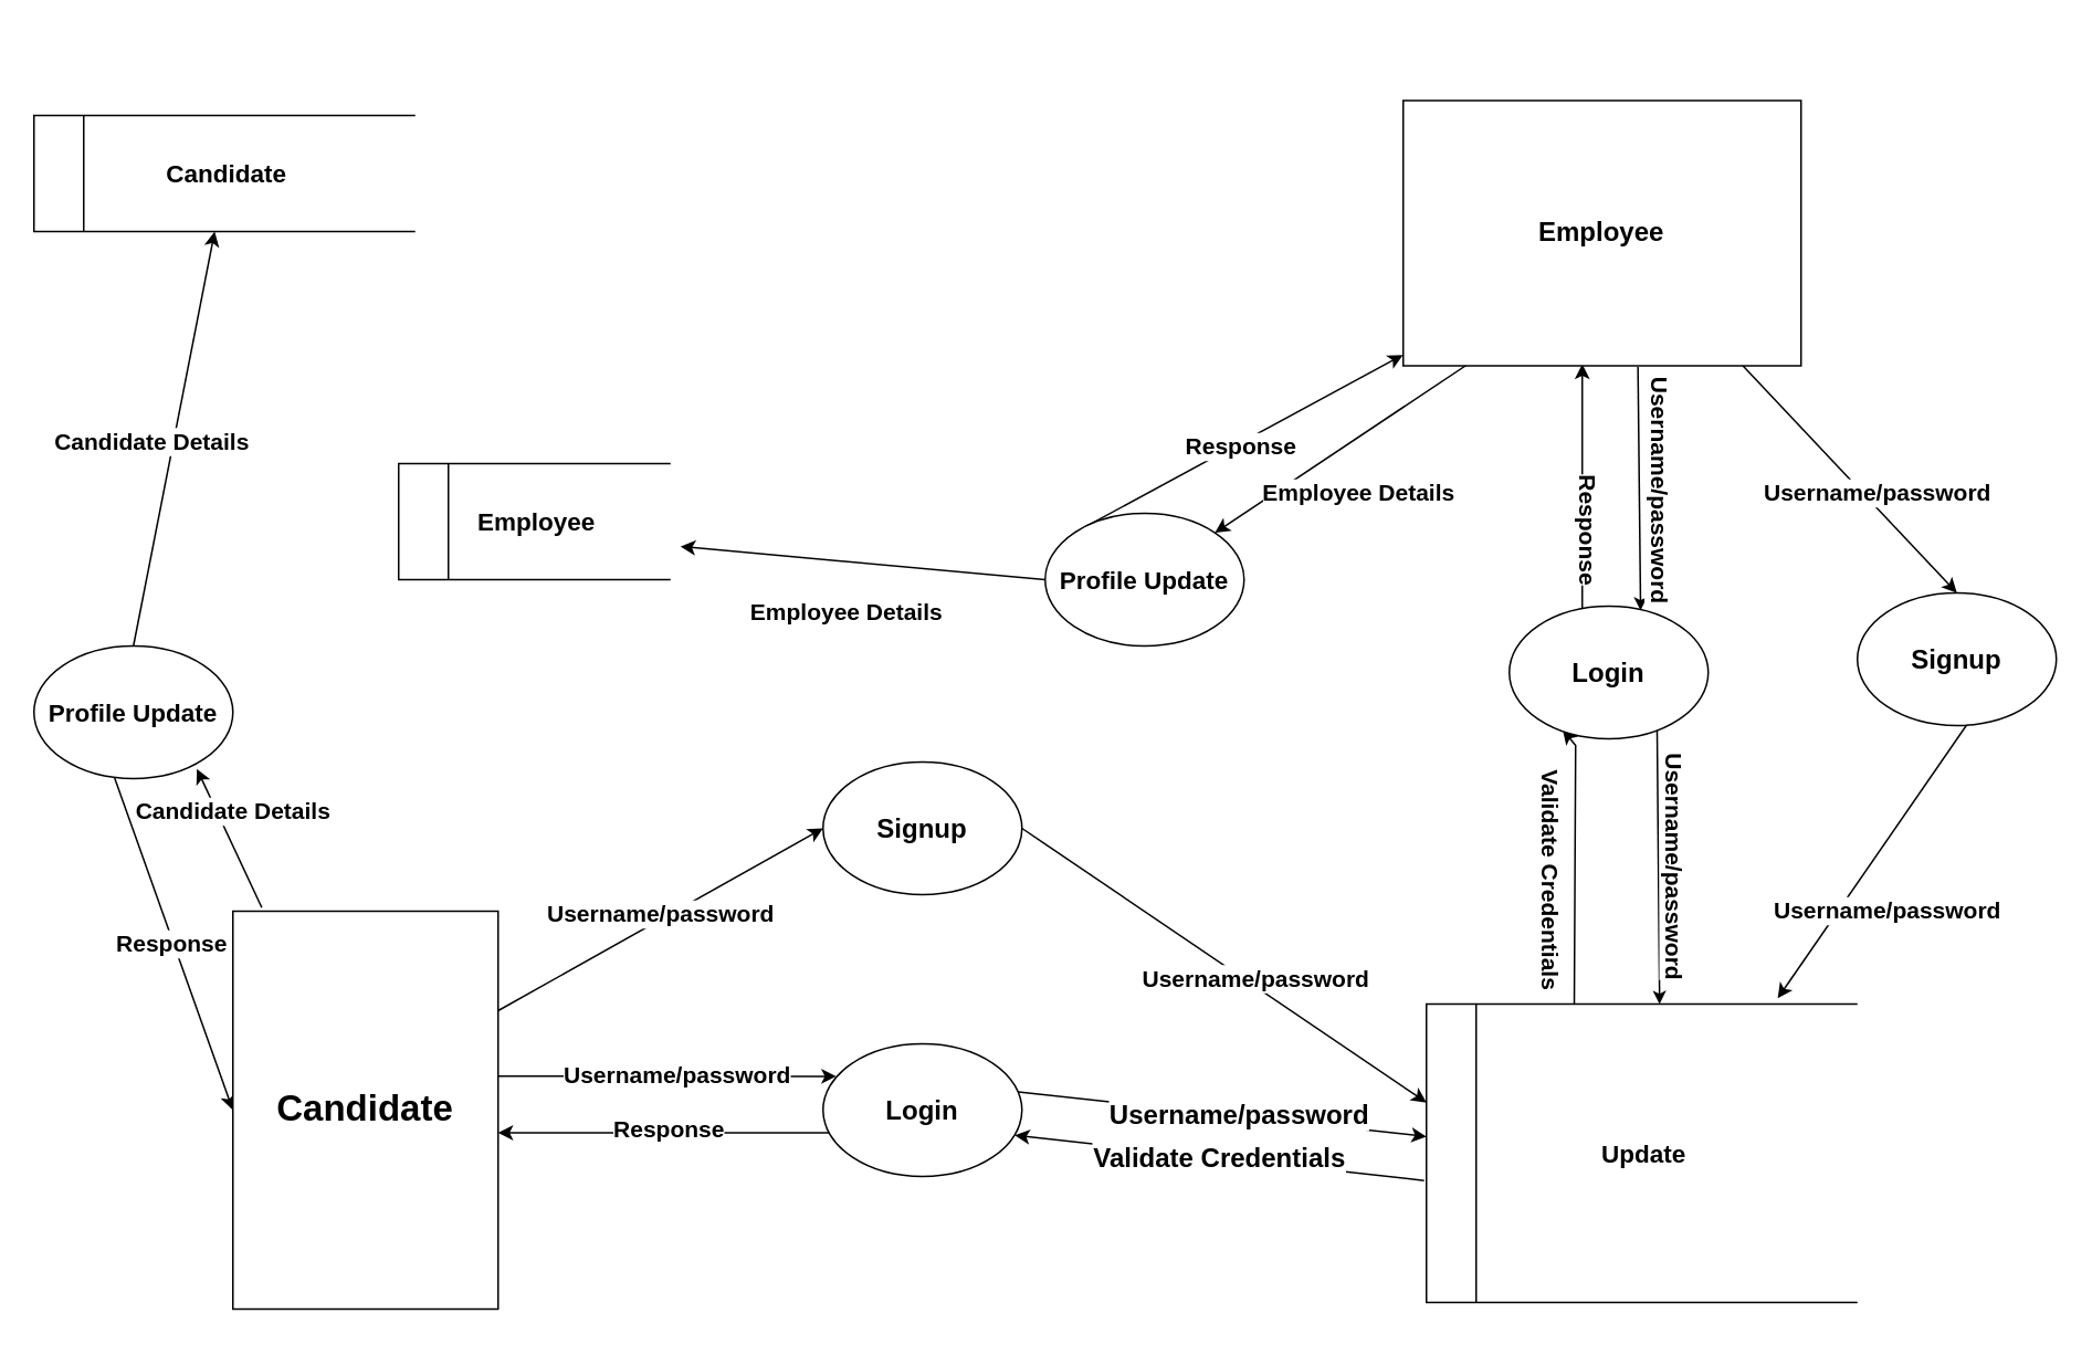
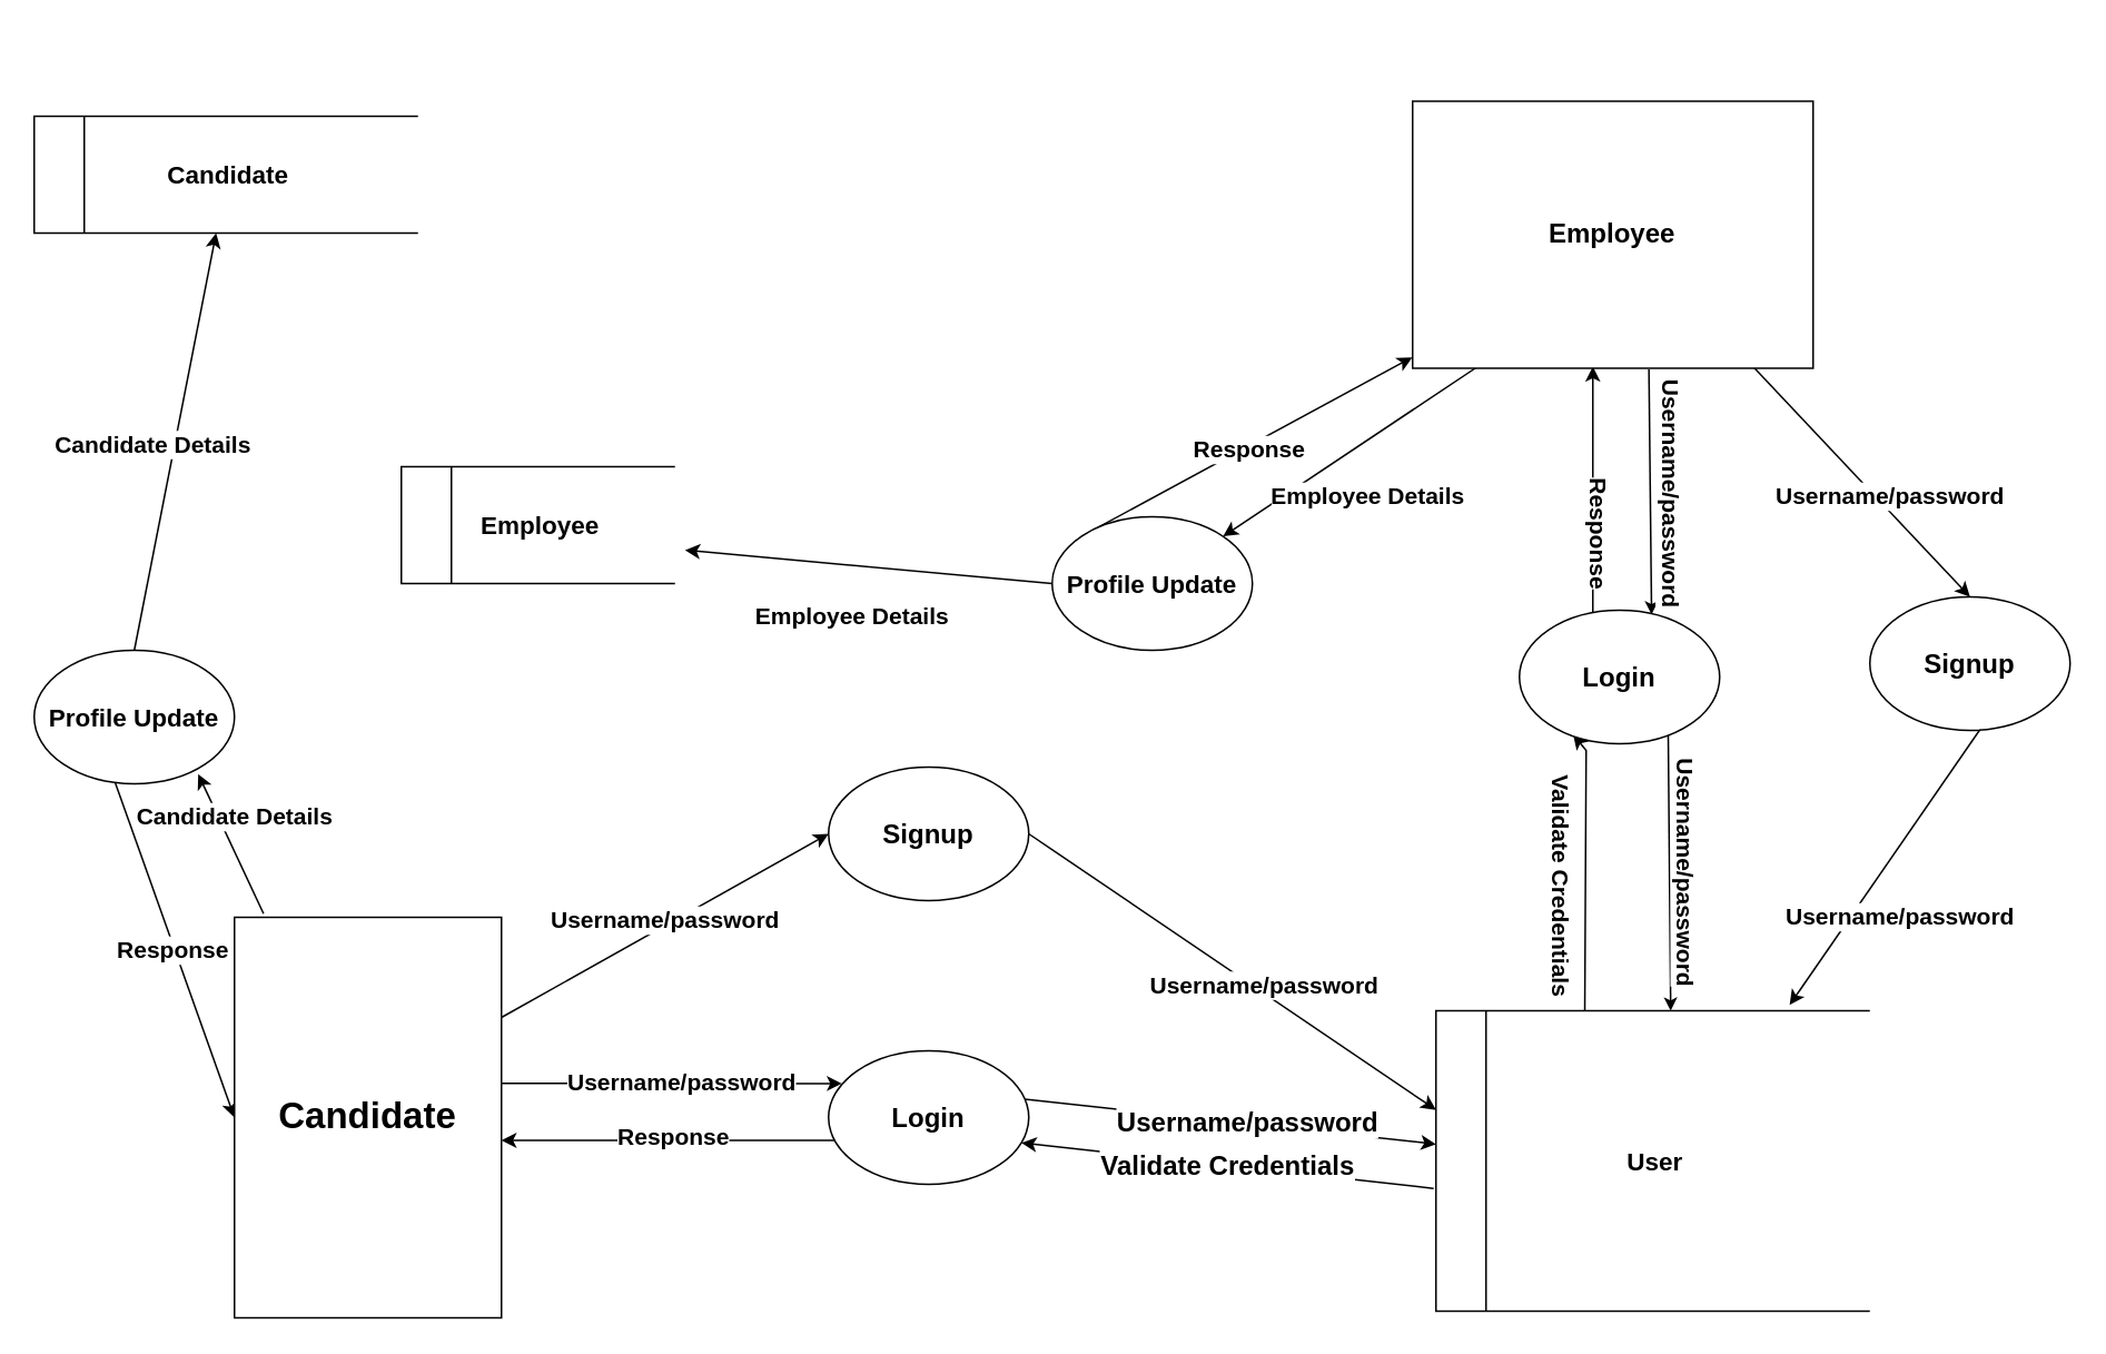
  <mxCell id="0" />
  <mxCell id="1" parent="0" />
  <mxCell id="2" value="Username/password" style="endArrow=classic;html=1;rounded=0;fontSize=14;exitX=1;exitY=0.25;exitDx=0;exitDy=0;align=center;labelPosition=right;verticalLabelPosition=bottom;verticalAlign=top;textDirection=rtl;fontStyle=1;entryX=0;entryY=0.5;entryDx=0;entryDy=0;" edge="1" parent="1" source="32" target="30"><mxGeometry x="0.077" y="16" width="50" height="50" relative="1" as="geometry"><mxPoint x="370" y="679" as="sourcePoint" /><mxPoint x="190" y="529" as="targetPoint" /><mxPoint as="offset" /></mxGeometry></mxCell>
  <mxCell id="3" value="Username/password" style="endArrow=classic;html=1;rounded=0;fontSize=14;exitX=1;exitY=0.423;exitDx=0;exitDy=0;align=center;labelPosition=right;verticalLabelPosition=bottom;verticalAlign=top;textDirection=rtl;entryX=0.092;entryY=0.27;entryDx=0;entryDy=0;entryPerimeter=0;exitPerimeter=0;fontStyle=1" edge="1" parent="1"><mxGeometry x="0.077" y="16" width="50" height="50" relative="1" as="geometry"><mxPoint x="297" y="648.52" as="sourcePoint" /><mxPoint x="504.04" y="648.6" as="targetPoint" /><mxPoint as="offset" /></mxGeometry></mxCell>
  <mxCell id="4" value="Candidate Details" style="endArrow=classic;html=1;rounded=0;fontSize=14;align=center;labelPosition=center;verticalLabelPosition=middle;verticalAlign=middle;textDirection=rtl;exitX=0.109;exitY=-0.009;exitDx=0;exitDy=0;fontStyle=1;exitPerimeter=0;entryX=0.819;entryY=0.927;entryDx=0;entryDy=0;entryPerimeter=0;" edge="1" parent="1" source="32" target="31"><mxGeometry x="0.294" y="-9" width="50" height="50" relative="1" as="geometry"><mxPoint x="300" y="689" as="sourcePoint" /><mxPoint x="610" y="679" as="targetPoint" /><mxPoint as="offset" /></mxGeometry></mxCell>
  <mxCell id="5" value="" style="endArrow=classic;html=1;rounded=0;exitX=0.07;exitY=0.67;exitDx=0;exitDy=0;exitPerimeter=0;entryX=1;entryY=0.557;entryDx=0;entryDy=0;entryPerimeter=0;" edge="1" parent="1" source="29" target="32"><mxGeometry width="50" height="50" relative="1" as="geometry"><mxPoint x="603.12" y="683.36" as="sourcePoint" /><mxPoint x="290" y="683" as="targetPoint" /></mxGeometry></mxCell>
  <mxCell id="6" value="Response" style="edgeLabel;html=1;align=center;verticalAlign=middle;resizable=0;points=[];fontStyle=1;fontSize=14;" vertex="1" connectable="0" parent="5"><mxGeometry x="-0.001" y="-2" relative="1" as="geometry"><mxPoint as="offset" /></mxGeometry></mxCell>
  <mxCell id="7" value="" style="endArrow=classic;html=1;rounded=0;exitX=0.4;exitY=0.972;exitDx=0;exitDy=0;exitPerimeter=0;entryX=0;entryY=0.5;entryDx=0;entryDy=0;" edge="1" parent="1" source="31" target="32"><mxGeometry width="50" height="50" relative="1" as="geometry"><mxPoint x="502.96" y="863" as="sourcePoint" /><mxPoint x="299.96" y="767.64" as="targetPoint" /></mxGeometry></mxCell>
  <mxCell id="8" value="Response" style="edgeLabel;html=1;align=center;verticalAlign=middle;resizable=0;points=[];fontStyle=1;fontSize=14;" vertex="1" connectable="0" parent="7"><mxGeometry x="-0.001" y="-2" relative="1" as="geometry"><mxPoint as="offset" /></mxGeometry></mxCell>
  <mxCell id="9" value="Username/password" style="endArrow=classic;html=1;rounded=0;fontSize=16;align=center;labelPosition=right;verticalLabelPosition=bottom;verticalAlign=top;textDirection=rtl;fontStyle=1;exitX=0.968;exitY=0.36;exitDx=0;exitDy=0;exitPerimeter=0;entryX=0;entryY=0.444;entryDx=0;entryDy=0;entryPerimeter=0;" edge="1" parent="1" source="29" target="28"><mxGeometry x="0.077" y="16" width="50" height="50" relative="1" as="geometry"><mxPoint x="710" y="679" as="sourcePoint" /><mxPoint x="510" y="661" as="targetPoint" /><mxPoint as="offset" /></mxGeometry></mxCell>
  <mxCell id="10" value="Validate Credentials" style="endArrow=classic;html=1;rounded=0;exitX=-0.013;exitY=0.608;exitDx=0;exitDy=0;exitPerimeter=0;entryX=0.997;entryY=0.615;entryDx=0;entryDy=0;entryPerimeter=0;fontSize=16;fontStyle=1" edge="1" parent="1"><mxGeometry width="50" height="50" relative="1" as="geometry"><mxPoint x="858.62" y="711.44" as="sourcePoint" /><mxPoint x="611.64" y="684.2" as="targetPoint" /></mxGeometry></mxCell>
  <mxCell id="11" value="Username/password" style="endArrow=classic;html=1;rounded=0;fontSize=14;exitX=1;exitY=0.5;exitDx=0;exitDy=0;align=center;labelPosition=right;verticalLabelPosition=bottom;verticalAlign=top;textDirection=rtl;entryX=0;entryY=0.33;entryDx=0;entryDy=0;entryPerimeter=0;fontStyle=1" edge="1" parent="1" source="30" target="28"><mxGeometry x="0.077" y="16" width="50" height="50" relative="1" as="geometry"><mxPoint x="560" y="534" as="sourcePoint" /><mxPoint x="760" y="534" as="targetPoint" /><mxPoint as="offset" /></mxGeometry></mxCell>
  <mxCell id="12" value="Candidate Details" style="endArrow=classic;html=1;rounded=0;fontSize=14;align=center;labelPosition=right;verticalLabelPosition=bottom;verticalAlign=top;textDirection=rtl;fontStyle=1;exitX=0.5;exitY=0;exitDx=0;exitDy=0;entryX=0.474;entryY=1.001;entryDx=0;entryDy=0;entryPerimeter=0;" edge="1" parent="1" source="31" target="33"><mxGeometry x="0.077" y="16" width="50" height="50" relative="1" as="geometry"><mxPoint x="606.377" y="832.094" as="sourcePoint" /><mxPoint x="140" y="269" as="targetPoint" /><mxPoint as="offset" /></mxGeometry></mxCell>
  <mxCell id="13" value="Username/password" style="endArrow=classic;html=1;rounded=0;fontSize=14;align=center;labelPosition=right;verticalLabelPosition=bottom;verticalAlign=top;textDirection=rtl;fontStyle=1;entryX=0.5;entryY=0;entryDx=0;entryDy=0;movable=1;resizable=1;rotatable=1;deletable=1;editable=1;locked=0;connectable=1;" edge="1" parent="1" target="27"><mxGeometry x="0.077" y="16" width="50" height="50" relative="1" as="geometry"><mxPoint x="1050" y="219" as="sourcePoint" /><mxPoint x="320" y="9" as="targetPoint" /><mxPoint as="offset" /></mxGeometry></mxCell>
  <mxCell id="14" value="Username/password" style="endArrow=classic;html=1;rounded=0;fontSize=14;exitX=-0.004;exitY=0.59;exitDx=0;exitDy=0;align=center;labelPosition=center;verticalLabelPosition=middle;verticalAlign=middle;textDirection=vertical-rl;entryX=0.66;entryY=0.032;entryDx=0;entryDy=0;entryPerimeter=0;exitPerimeter=0;fontStyle=1;movable=1;resizable=1;rotatable=1;deletable=1;editable=1;locked=0;connectable=1;endSize=5;" edge="1" parent="1" source="24" target="26"><mxGeometry x="0.341" y="11" width="50" height="50" relative="1" as="geometry"><mxPoint x="988.48" y="239" as="sourcePoint" /><mxPoint x="989.8" y="402.28" as="targetPoint" /><mxPoint as="offset" /></mxGeometry></mxCell>
  <mxCell id="15" value="Employee Details" style="endArrow=classic;html=1;rounded=0;fontSize=14;align=center;labelPosition=right;verticalLabelPosition=bottom;verticalAlign=top;textDirection=rtl;fontStyle=1;movable=1;resizable=1;rotatable=1;deletable=1;editable=1;locked=0;connectable=1;" edge="1" parent="1" target="25"><mxGeometry x="0.077" y="16" width="50" height="50" relative="1" as="geometry"><mxPoint x="900" y="209" as="sourcePoint" /><mxPoint x="740" y="159" as="targetPoint" /><mxPoint as="offset" /></mxGeometry></mxCell>
  <mxCell id="16" value="" style="endArrow=classic;html=1;rounded=0;movable=1;resizable=1;rotatable=1;deletable=1;editable=1;locked=0;connectable=1;" edge="1" parent="1"><mxGeometry width="50" height="50" relative="1" as="geometry"><mxPoint x="954" y="416" as="sourcePoint" /><mxPoint x="954" y="219" as="targetPoint" /></mxGeometry></mxCell>
  <mxCell id="17" value="Response" style="edgeLabel;html=1;align=center;verticalAlign=middle;resizable=0;points=[];fontStyle=1;fontSize=14;textDirection=vertical-rl;movable=0;rotatable=0;deletable=0;editable=0;locked=1;connectable=0;" vertex="1" connectable="0" parent="16"><mxGeometry x="-0.001" y="-2" relative="1" as="geometry"><mxPoint as="offset" /></mxGeometry></mxCell>
  <mxCell id="18" value="" style="endArrow=classic;html=1;rounded=0;exitX=0;exitY=0;exitDx=0;exitDy=0;movable=1;resizable=1;rotatable=1;deletable=1;editable=1;locked=0;connectable=1;entryX=0.041;entryY=-0.005;entryDx=0;entryDy=0;entryPerimeter=0;" edge="1" parent="1" source="25"><mxGeometry width="50" height="50" relative="1" as="geometry"><mxPoint x="734.24" y="347.36" as="sourcePoint" /><mxPoint x="845.8" y="213.44" as="targetPoint" /></mxGeometry></mxCell>
  <mxCell id="19" value="Response" style="edgeLabel;html=1;align=center;verticalAlign=middle;resizable=0;points=[];fontStyle=1;fontSize=14;movable=0;rotatable=0;deletable=0;editable=0;locked=1;connectable=0;" vertex="1" connectable="0" parent="18"><mxGeometry x="-0.001" y="-2" relative="1" as="geometry"><mxPoint as="offset" /></mxGeometry></mxCell>
  <mxCell id="20" value="Username/password" style="endArrow=classic;html=1;rounded=0;fontSize=14;exitX=0.556;exitY=0.981;exitDx=0;exitDy=0;align=center;labelPosition=right;verticalLabelPosition=bottom;verticalAlign=top;textDirection=rtl;entryX=0.815;entryY=-0.019;entryDx=0;entryDy=0;entryPerimeter=0;fontStyle=1;exitPerimeter=0;" edge="1" parent="1" source="27" target="28"><mxGeometry x="0.077" y="16" width="50" height="50" relative="1" as="geometry"><mxPoint x="626" y="509" as="sourcePoint" /><mxPoint x="870" y="648" as="targetPoint" /><mxPoint as="offset" /></mxGeometry></mxCell>
  <mxCell id="21" value="Username/password" style="endArrow=classic;html=1;rounded=0;fontSize=14;exitX=0.743;exitY=0.932;exitDx=0;exitDy=0;align=center;labelPosition=right;verticalLabelPosition=bottom;verticalAlign=middle;textDirection=vertical-lr;entryX=0.541;entryY=0;entryDx=0;entryDy=0;entryPerimeter=0;fontStyle=1;exitPerimeter=0;strokeColor=default;fontFamily=Helvetica;fontColor=default;labelBackgroundColor=default;endSize=5;" edge="1" parent="1" source="26" target="28"><mxGeometry x="0.3" y="9" width="50" height="50" relative="1" as="geometry"><mxPoint x="1200" y="436" as="sourcePoint" /><mxPoint x="1111" y="588" as="targetPoint" /><mxPoint as="offset" /></mxGeometry></mxCell>
  <mxCell id="22" value="Validate Credentials" style="endArrow=classic;html=1;rounded=0;exitX=0.343;exitY=-0.002;exitDx=0;exitDy=0;exitPerimeter=0;entryX=0.268;entryY=0.929;entryDx=0;entryDy=0;entryPerimeter=0;fontSize=14;fontStyle=1;textDirection=vertical-rl;spacing=5;labelPosition=left;verticalLabelPosition=middle;align=right;verticalAlign=middle;" edge="1" parent="1" source="28" target="26"><mxGeometry x="-0.409" y="2" width="50" height="50" relative="1" as="geometry"><mxPoint x="867" y="717" as="sourcePoint" /><mxPoint x="619.64" y="697.2" as="targetPoint" /><Array as="points"><mxPoint x="950" y="449" /></Array><mxPoint as="offset" /></mxGeometry></mxCell>
  <mxCell id="23" value="Employee Details" style="endArrow=classic;html=1;rounded=0;fontSize=14;align=center;labelPosition=right;verticalLabelPosition=bottom;verticalAlign=top;textDirection=rtl;fontStyle=1;movable=1;resizable=1;rotatable=1;deletable=1;editable=1;locked=0;connectable=1;exitX=0;exitY=0.5;exitDx=0;exitDy=0;" edge="1" parent="1" source="25"><mxGeometry x="0.077" y="16" width="50" height="50" relative="1" as="geometry"><mxPoint x="781.225" y="418.414" as="sourcePoint" /><mxPoint x="410" y="329" as="targetPoint" /><mxPoint as="offset" /></mxGeometry></mxCell>
  <mxCell id="24" value="Employee" style="rounded=0;whiteSpace=wrap;html=1;rotation=-90;labelPosition=center;verticalLabelPosition=middle;align=center;verticalAlign=middle;fontStyle=1;fontSize=16;textDirection=vertical-rl;" vertex="1" parent="1"><mxGeometry x="886" y="20" width="160" height="240" as="geometry" /></mxCell>
  <mxCell id="25" value="Profile Update" style="ellipse;whiteSpace=wrap;html=1;fontSize=15;movable=1;resizable=1;rotatable=1;deletable=1;editable=1;locked=0;connectable=1;fontStyle=1" vertex="1" parent="1"><mxGeometry x="630" y="309" width="120" height="80" as="geometry" /></mxCell>
  <mxCell id="26" value="Login" style="ellipse;whiteSpace=wrap;html=1;fontSize=16;fontStyle=1" vertex="1" parent="1"><mxGeometry x="910" y="365" width="120" height="80" as="geometry" /></mxCell>
  <mxCell id="27" value="Signup" style="ellipse;whiteSpace=wrap;html=1;fontSize=16;fontStyle=1" vertex="1" parent="1"><mxGeometry x="1120" y="357" width="120" height="80" as="geometry" /></mxCell>
- <mxCell id="28" value="Update" style="html=1;dashed=0;whiteSpace=wrap;shape=mxgraph.dfd.dataStoreID;align=center;spacingLeft=3;points=[[0,0],[0.5,0],[1,0],[0,0.5],[1,0.5],[0,1],[0.5,1],[1,1]];fontSize=15;fontStyle=1" vertex="1" parent="1"><mxGeometry x="860" y="605" width="260" height="180" as="geometry" /></mxCell>
+ <mxCell id="28" value="User" style="html=1;dashed=0;whiteSpace=wrap;shape=mxgraph.dfd.dataStoreID;align=center;spacingLeft=3;points=[[0,0],[0.5,0],[1,0],[0,0.5],[1,0.5],[0,1],[0.5,1],[1,1]];fontSize=15;fontStyle=1" vertex="1" parent="1"><mxGeometry x="860" y="605" width="260" height="180" as="geometry" /></mxCell>
  <mxCell id="29" value="Login" style="ellipse;whiteSpace=wrap;html=1;fontSize=16;fontStyle=1" vertex="1" parent="1"><mxGeometry x="496" y="629" width="120" height="80" as="geometry" /></mxCell>
  <mxCell id="30" value="Signup" style="ellipse;whiteSpace=wrap;html=1;fontSize=16;fontStyle=1" vertex="1" parent="1"><mxGeometry x="496" y="459" width="120" height="80" as="geometry" /></mxCell>
  <mxCell id="31" value="Profile Update" style="ellipse;whiteSpace=wrap;html=1;fontSize=15;movable=1;resizable=1;rotatable=1;deletable=1;editable=1;locked=0;connectable=1;fontStyle=1" vertex="1" parent="1"><mxGeometry x="20" y="389" width="120" height="80" as="geometry" /></mxCell>
  <mxCell id="32" value="&lt;font style=&quot;font-size: 22px;&quot;&gt;Candidate&lt;/font&gt;" style="rounded=0;whiteSpace=wrap;html=1;fontStyle=1" vertex="1" parent="1"><mxGeometry x="140" y="549" width="160" height="240" as="geometry" /></mxCell>
  <mxCell id="33" value="Candidate" style="html=1;dashed=0;whiteSpace=wrap;shape=mxgraph.dfd.dataStoreID;align=center;spacingLeft=3;points=[[0,0],[0.5,0],[1,0],[0,0.5],[1,0.5],[0,1],[0.5,1],[1,1]];fontSize=15;fontStyle=1" vertex="1" parent="1"><mxGeometry x="20" y="69" width="230" height="70" as="geometry" /></mxCell>
  <mxCell id="34" value="Employee" style="html=1;dashed=0;whiteSpace=wrap;shape=mxgraph.dfd.dataStoreID;align=center;spacingLeft=3;points=[[0,0],[0.5,0],[1,0],[0,0.5],[1,0.5],[0,1],[0.5,1],[1,1]];fontSize=15;fontStyle=1" vertex="1" parent="1"><mxGeometry x="240" y="279" width="164" height="70" as="geometry" /></mxCell>
